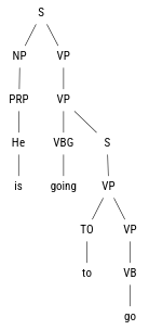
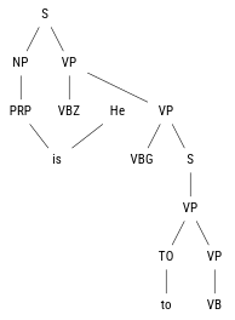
  graph {
    fontname="Roboto Condensed"
    splines=false
    node [fontname="Roboto Condensed" fontsize=20 shape=plaintext]
    edge [fontname="Roboto Condensed"]
    n1 [label=S]
    n2 [label=NP]
    n3 [label=VP]
    n4 [label=PRP]
+   n5 [label=VBZ]
    n6 [label=VP]
    n7 [label=He]
    n8 [label=is]
    n9 [label=VBG]
    n10 [label=S]
-   n11 [label=going]
    n12 [label=VP]
    n13 [label=TO]
    n14 [label=VP]
    n15 [label=to]
    n16 [label=VB]
-   n17 [label=go]
    n1 -- n2
    n1 -- n3
    n2 -- n4
+   n3 -- n5
    n3 -- n6
-   n4 -- n7
+   n4 -- n8
    n6 -- n9
    n6 -- n10
    n7 -- n8
-   n9 -- n11
    n10 -- n12
    n12 -- n13
    n12 -- n14
    n13 -- n15
    n14 -- n16
-   n16 -- n17
  }
